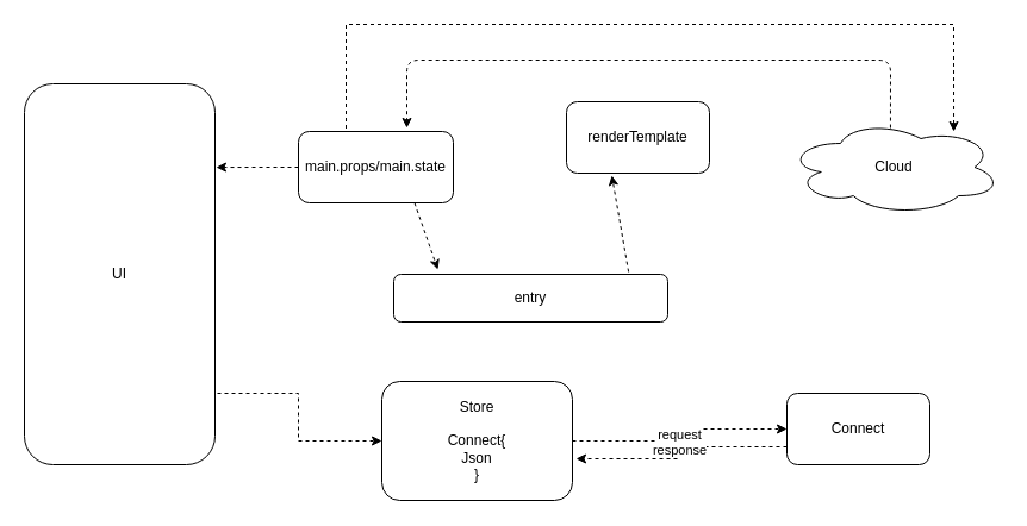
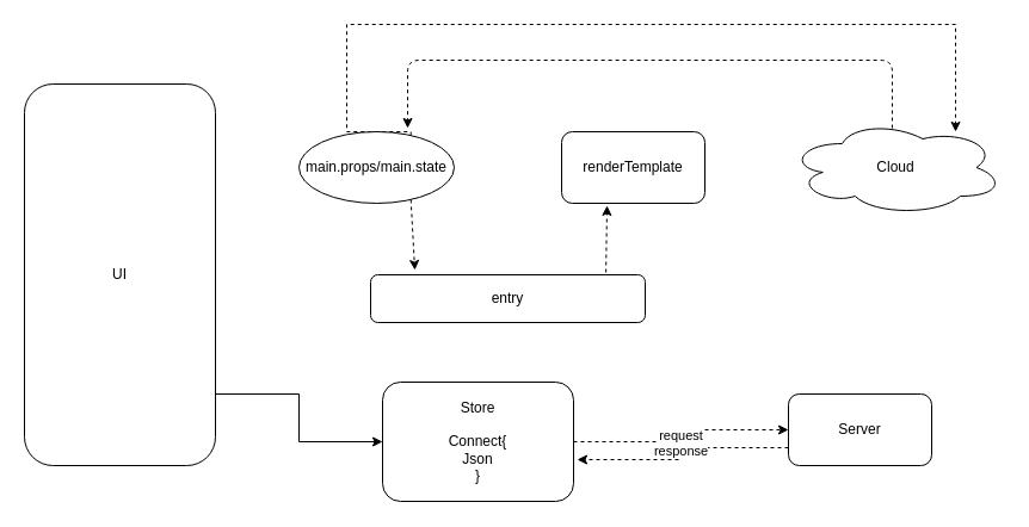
  <mxCell id="0" />
  <mxCell id="1" parent="0" />
- <mxCell id="2" style="edgeStyle=orthogonalEdgeStyle;rounded=0;orthogonalLoop=1;jettySize=auto;html=1;exitX=1;exitY=0.5;exitDx=0;exitDy=0;entryX=0;entryY=0.5;entryDx=0;entryDy=0;dashed=1;" parent="1" source="3" target="6" edge="1"><mxGeometry relative="1" as="geometry"><Array as="points"><mxPoint x="180" y="330" /><mxPoint x="250" y="330" /><mxPoint x="250" y="370" /></Array></mxGeometry></mxCell>
+ <mxCell id="2" style="edgeStyle=orthogonalEdgeStyle;rounded=0;orthogonalLoop=1;jettySize=auto;html=1;exitX=1;exitY=0.5;exitDx=0;exitDy=0;entryX=0;entryY=0.5;entryDx=0;entryDy=0;dashed=0;" parent="1" source="3" target="6" edge="1"><mxGeometry relative="1" as="geometry"><Array as="points"><mxPoint x="180" y="330" /><mxPoint x="250" y="330" /><mxPoint x="250" y="370" /></Array></mxGeometry></mxCell>
  <mxCell id="3" value="UI" style="rounded=1;whiteSpace=wrap;html=1;" parent="1" vertex="1"><mxGeometry x="20" y="70" width="160" height="320" as="geometry" /></mxCell>
  <mxCell id="4" value="Cloud" style="ellipse;shape=cloud;whiteSpace=wrap;html=1;" parent="1" vertex="1"><mxGeometry x="660" y="100" width="180" height="80" as="geometry" /></mxCell>
  <mxCell id="5" value="request" style="edgeStyle=orthogonalEdgeStyle;rounded=0;orthogonalLoop=1;jettySize=auto;html=1;exitX=1;exitY=0.5;exitDx=0;exitDy=0;entryX=0;entryY=0.5;entryDx=0;entryDy=0;dashed=1;" parent="1" source="6" target="8" edge="1"><mxGeometry relative="1" as="geometry" /></mxCell>
  <mxCell id="6" value="Store&lt;br&gt;&lt;br&gt;Connect{&lt;br&gt;Json&lt;br&gt;}&lt;br&gt;" style="rounded=1;whiteSpace=wrap;html=1;" parent="1" vertex="1"><mxGeometry x="320" y="320" width="160" height="100" as="geometry" /></mxCell>
  <mxCell id="7" value="response" style="edgeStyle=orthogonalEdgeStyle;rounded=0;orthogonalLoop=1;jettySize=auto;html=1;exitX=0;exitY=0.75;exitDx=0;exitDy=0;dashed=1;entryX=1.019;entryY=0.65;entryDx=0;entryDy=0;entryPerimeter=0;" parent="1" source="8" target="6" edge="1"><mxGeometry relative="1" as="geometry"><mxPoint x="470" y="325" as="targetPoint" /></mxGeometry></mxCell>
- <mxCell id="8" value="Connect" style="rounded=1;whiteSpace=wrap;html=1;" parent="1" vertex="1"><mxGeometry x="660" y="330" width="120" height="60" as="geometry" /></mxCell>
+ <mxCell id="8" value="Server" style="rounded=1;whiteSpace=wrap;html=1;" parent="1" vertex="1"><mxGeometry x="660" y="330" width="120" height="60" as="geometry" /></mxCell>
  <mxCell id="9" style="edgeStyle=orthogonalEdgeStyle;rounded=0;orthogonalLoop=1;jettySize=auto;html=1;exitX=0.75;exitY=0;exitDx=0;exitDy=0;dashed=1;entryX=0.778;entryY=0.125;entryDx=0;entryDy=0;entryPerimeter=0;" parent="1" source="11" target="4" edge="1"><mxGeometry relative="1" as="geometry"><mxPoint x="840" y="60" as="targetPoint" /><Array as="points"><mxPoint x="290" y="110" /><mxPoint x="290" y="20" /><mxPoint x="800" y="20" /></Array></mxGeometry></mxCell>
- <mxCell id="10" style="edgeStyle=orthogonalEdgeStyle;rounded=0;orthogonalLoop=1;jettySize=auto;html=1;exitX=0;exitY=0.5;exitDx=0;exitDy=0;entryX=1.006;entryY=0.219;entryDx=0;entryDy=0;entryPerimeter=0;dashed=1;" parent="1" source="11" target="3" edge="1"><mxGeometry relative="1" as="geometry" /></mxCell>
- <mxCell id="11" value="main.props/main.state" style="rounded=1;whiteSpace=wrap;html=1;" parent="1" vertex="1"><mxGeometry x="250" y="110" width="130" height="60" as="geometry" /></mxCell>
- <mxCell id="12" value="entry" style="rounded=1;whiteSpace=wrap;html=1;" parent="1" vertex="1"><mxGeometry x="330" y="230" width="230" height="40" as="geometry" /></mxCell>
- <mxCell id="13" value="renderTemplate" style="rounded=1;whiteSpace=wrap;html=1;" parent="1" vertex="1"><mxGeometry x="475" y="85" width="120" height="60" as="geometry" /></mxCell>
+ <mxCell id="11" value="main.props/main.state" style="ellipse;whiteSpace=wrap;html=1;" parent="1" vertex="1"><mxGeometry x="250" y="110" width="130" height="60" as="geometry" /></mxCell>
+ <mxCell id="12" value="entry" style="rounded=1;whiteSpace=wrap;html=1;" parent="1" vertex="1"><mxGeometry x="310" y="230" width="230" height="40" as="geometry" /></mxCell>
+ <mxCell id="13" value="renderTemplate" style="rounded=1;whiteSpace=wrap;html=1;" parent="1" vertex="1"><mxGeometry x="470" y="110" width="120" height="60" as="geometry" /></mxCell>
  <mxCell id="14" value="" style="endArrow=classic;html=1;dashed=1;exitX=0.75;exitY=1;exitDx=0;exitDy=0;entryX=0.161;entryY=-0.1;entryDx=0;entryDy=0;entryPerimeter=0;" parent="1" source="11" target="12" edge="1"><mxGeometry width="50" height="50" relative="1" as="geometry"><mxPoint x="190" y="460" as="sourcePoint" /><mxPoint x="290" y="390" as="targetPoint" /></mxGeometry></mxCell>
  <mxCell id="15" value="" style="endArrow=classic;html=1;dashed=1;entryX=0.317;entryY=1.033;entryDx=0;entryDy=0;entryPerimeter=0;exitX=0.857;exitY=-0.05;exitDx=0;exitDy=0;exitPerimeter=0;" parent="1" source="12" target="13" edge="1"><mxGeometry width="50" height="50" relative="1" as="geometry"><mxPoint x="380" y="360" as="sourcePoint" /><mxPoint x="480" y="340" as="targetPoint" /></mxGeometry></mxCell>
  <mxCell id="16" value="" style="endArrow=classic;html=1;dashed=1;exitX=0.483;exitY=0.088;exitDx=0;exitDy=0;exitPerimeter=0;entryX=0.7;entryY=-0.05;entryDx=0;entryDy=0;entryPerimeter=0;" parent="1" source="4" target="11" edge="1"><mxGeometry width="50" height="50" relative="1" as="geometry"><mxPoint x="550" y="225" as="sourcePoint" /><mxPoint x="340" y="50" as="targetPoint" /><Array as="points"><mxPoint x="747" y="50" /><mxPoint x="700" y="50" /><mxPoint x="341" y="50" /></Array></mxGeometry></mxCell>
